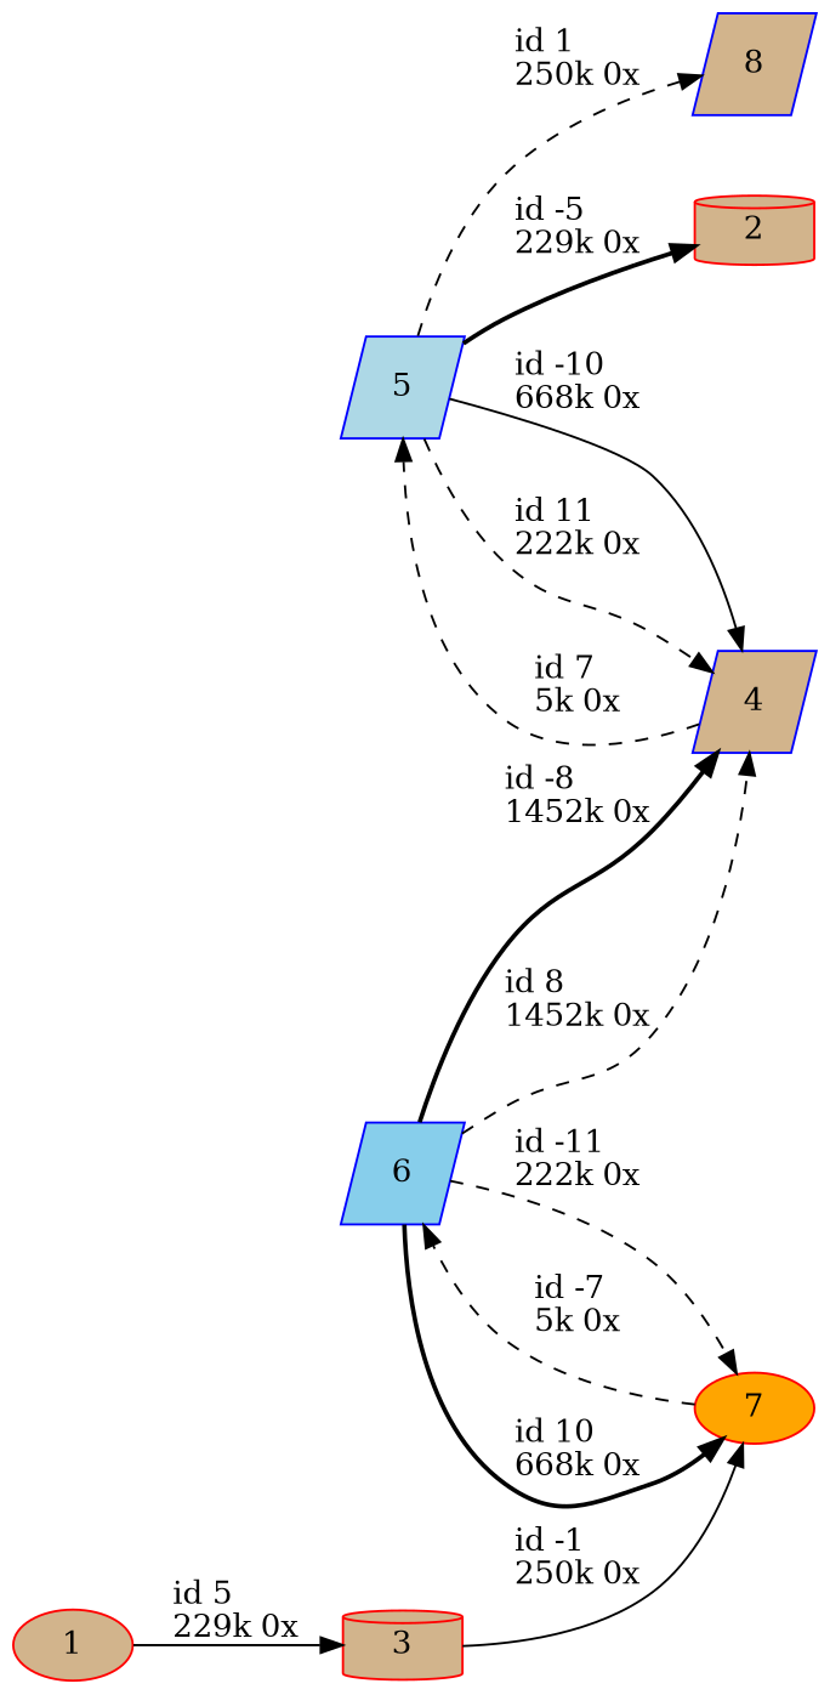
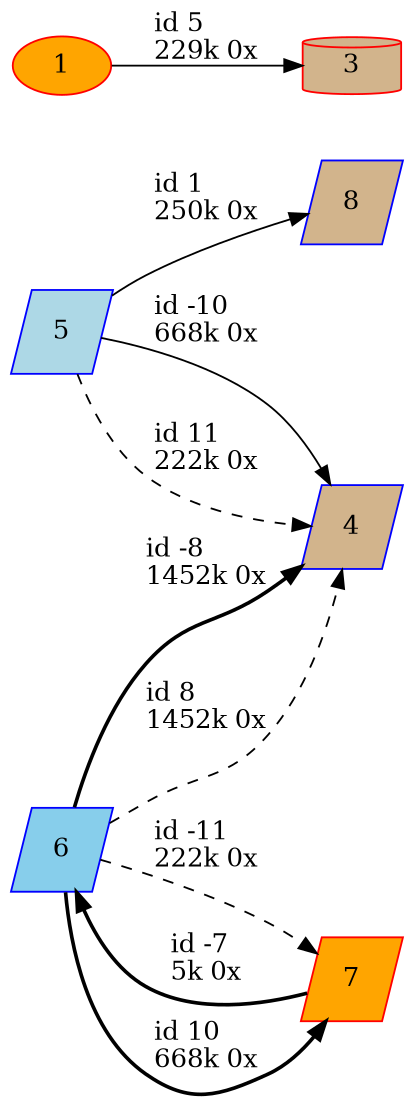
  digraph {
    nodesep=0.5
    rankdir=LR
    node [color=blue fillcolor=tan shape=parallelogram style=filled]
    edge [color=black style=dashed]
    n1 [height=0.3 label=8]
-   1 [color=red height=0.3 shape=ellipse]
+   1 [color=red fillcolor=orange height=0.3 shape=ellipse]
    3 [color=red height=0.3 shape=cylinder]
-   7 [color=red fillcolor=orange height=0.3 shape=ellipse]
+   7 [color=red fillcolor=orange height=0.3]
    6 [fillcolor=skyblue height=0.3]
-   2 [color=red height=0.3 shape=cylinder]
    5 [fillcolor=lightblue height=0.3]
    4 [height=0.3]
    1 -> 3 [label="id 5\l229k 0x" style=solid]
-   3 -> 7 [label="id -1\l250k 0x" style=solid]
-   7 -> 6 [label="id -7\l5k 0x"]
+   7 -> 6 [label="id -7\l5k 0x" style=bold]
    6 -> 7 [label="id 10\l668k 0x" style=bold]
    6 -> 7 [label="id -11\l222k 0x"]
    6 -> 4 [label="id -8\l1452k 0x" style=bold]
    6 -> 4 [label="id 8\l1452k 0x"]
-   5 -> n1 [label="id 1\l250k 0x"]
-   5 -> 2 [label="id -5\l229k 0x" style=bold]
+   5 -> n1 [label="id 1\l250k 0x" style=solid]
    5 -> 4 [label="id -10\l668k 0x" style=solid]
    5 -> 4 [label="id 11\l222k 0x"]
-   4 -> 5 [label="id 7\l5k 0x"]
  }
